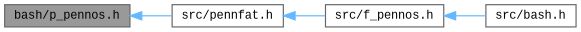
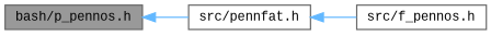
  digraph {
    fontname="Liberation Mono"
    rankdir=LR
    node [color=grey40 fillcolor=white fontname="Liberation Mono" fontsize=10 shape=box style=filled]
    edge [color=steelblue1 dir=back fontname="Liberation Mono" fontsize=10 labelfontname=Helvetica labelfontsize=10 style=solid]
    n1 [color=gray40 fillcolor=grey60 fontcolor=black height=0.2 label="bash/p_pennos.h" width=0.4]
    n2 [height=0.2 label="src/pennfat.h" width=0.4]
    n3 [height=0.2 label="src/f_pennos.h" width=0.4]
-   n4 [height=0.2 label="src/bash.h" width=0.4]
    n1 -> n2
    n2 -> n3
-   n3 -> n4
  }
